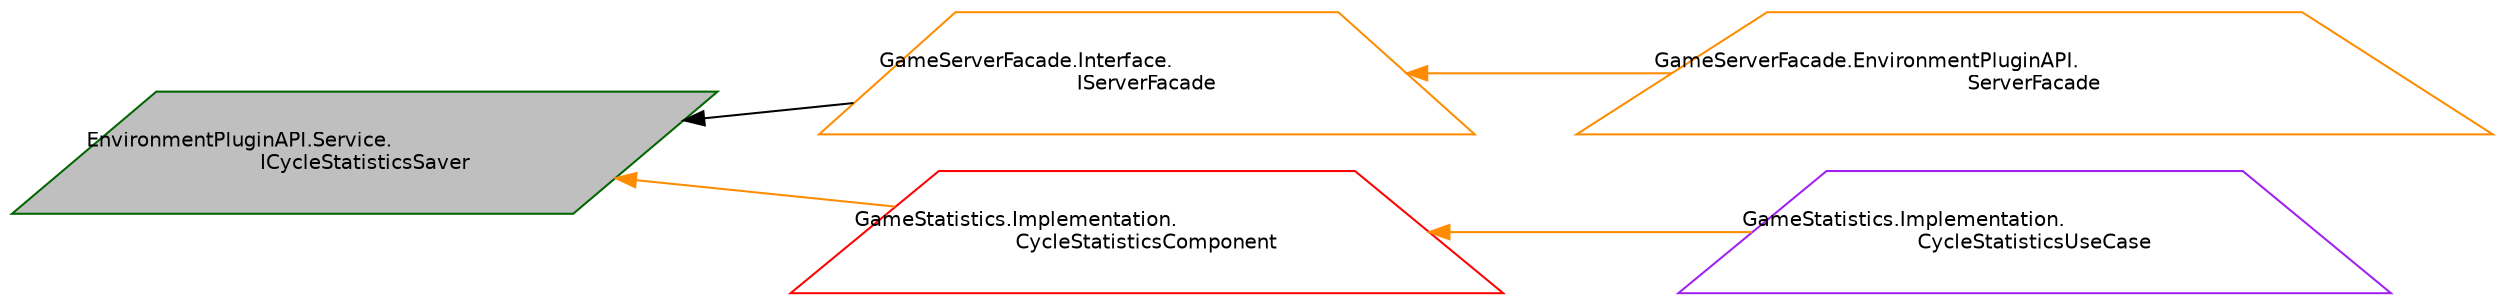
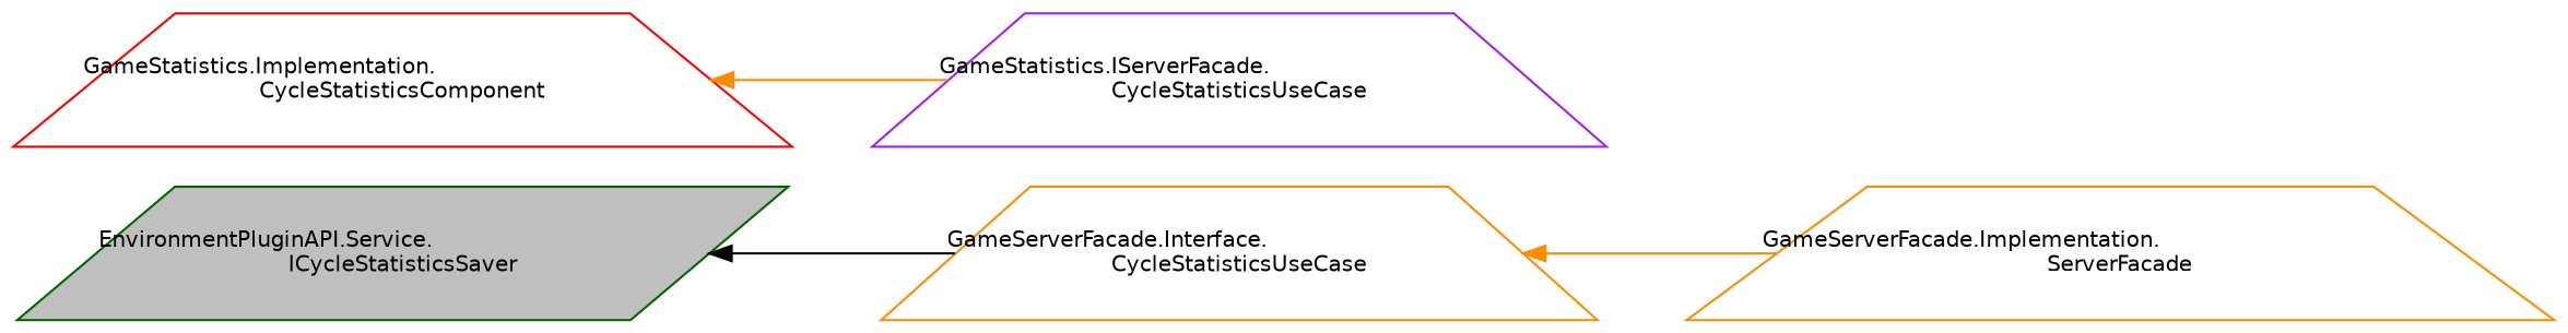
  digraph {
    rankdir=LR
    node [color=darkorange fillcolor=white fontname=Helvetica fontsize=10 shape=trapezium style=filled]
    edge [color=darkorange dir=back fontname=Helvetica fontsize=10 labelfontname=Helvetica labelfontsize=10 style=solid]
    n1 [color=darkgreen fillcolor=grey75 fontcolor=black height=0.2 label="EnvironmentPluginAPI.Service.\lICycleStatisticsSaver" shape=parallelogram width=0.4]
-   n2 [height=0.2 label="GameServerFacade.Interface.\lIServerFacade" width=0.4]
+   n2 [height=0.2 label="GameServerFacade.Interface.\lCycleStatisticsUseCase" width=0.4]
    n3 [color=red height=0.2 label="GameStatistics.Implementation.\lCycleStatisticsComponent" width=0.4]
-   n4 [height=0.2 label="GameServerFacade.EnvironmentPluginAPI.\lServerFacade" width=0.4]
-   n5 [color=purple height=0.2 label="GameStatistics.Implementation.\lCycleStatisticsUseCase" width=0.4]
+   n4 [height=0.2 label="GameServerFacade.Implementation.\lServerFacade" width=0.4]
+   n5 [color=purple height=0.2 label="GameStatistics.IServerFacade.\lCycleStatisticsUseCase" width=0.4]
    n1 -> n2 [color=black]
-   n1 -> n3
    n2 -> n4
    n3 -> n5
  }
